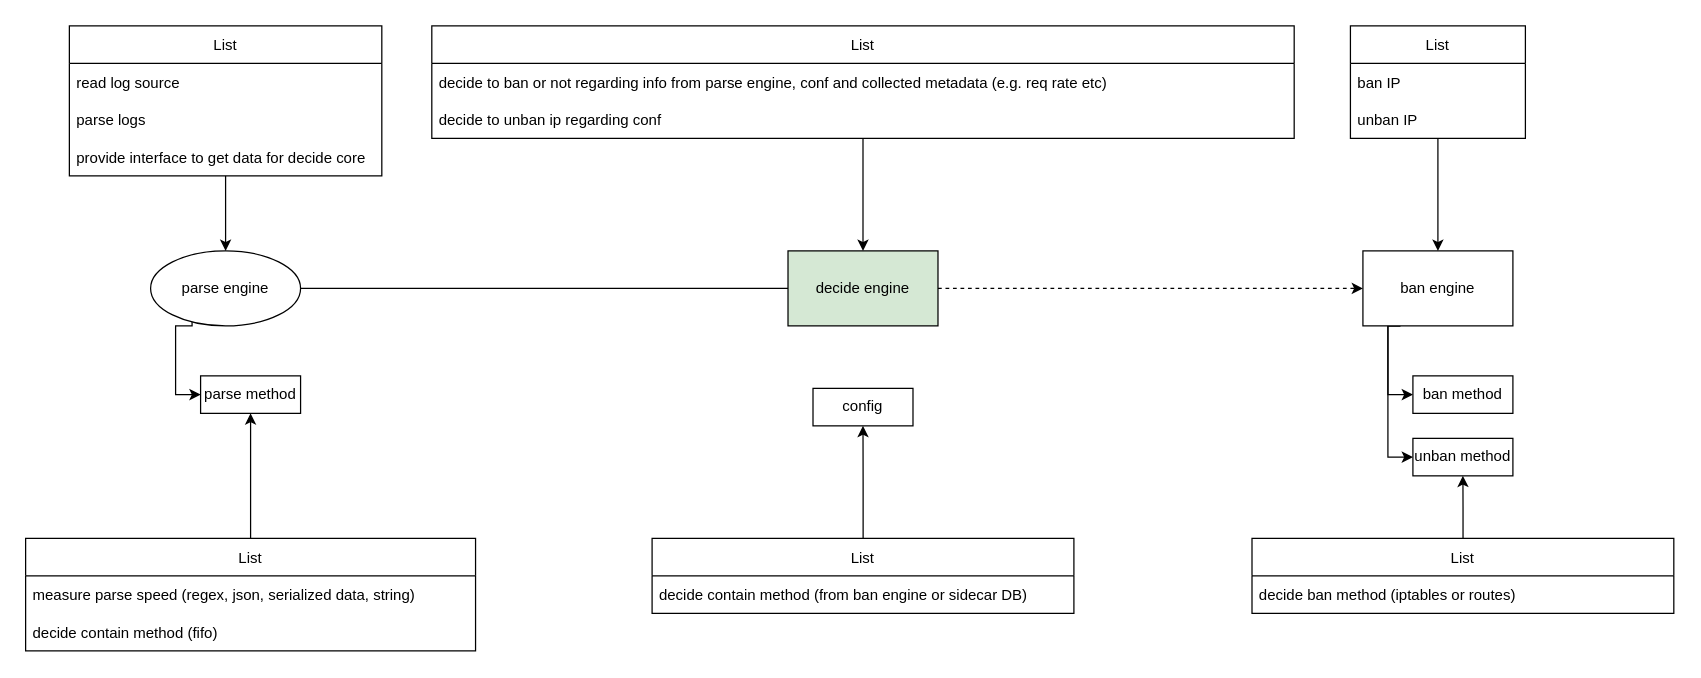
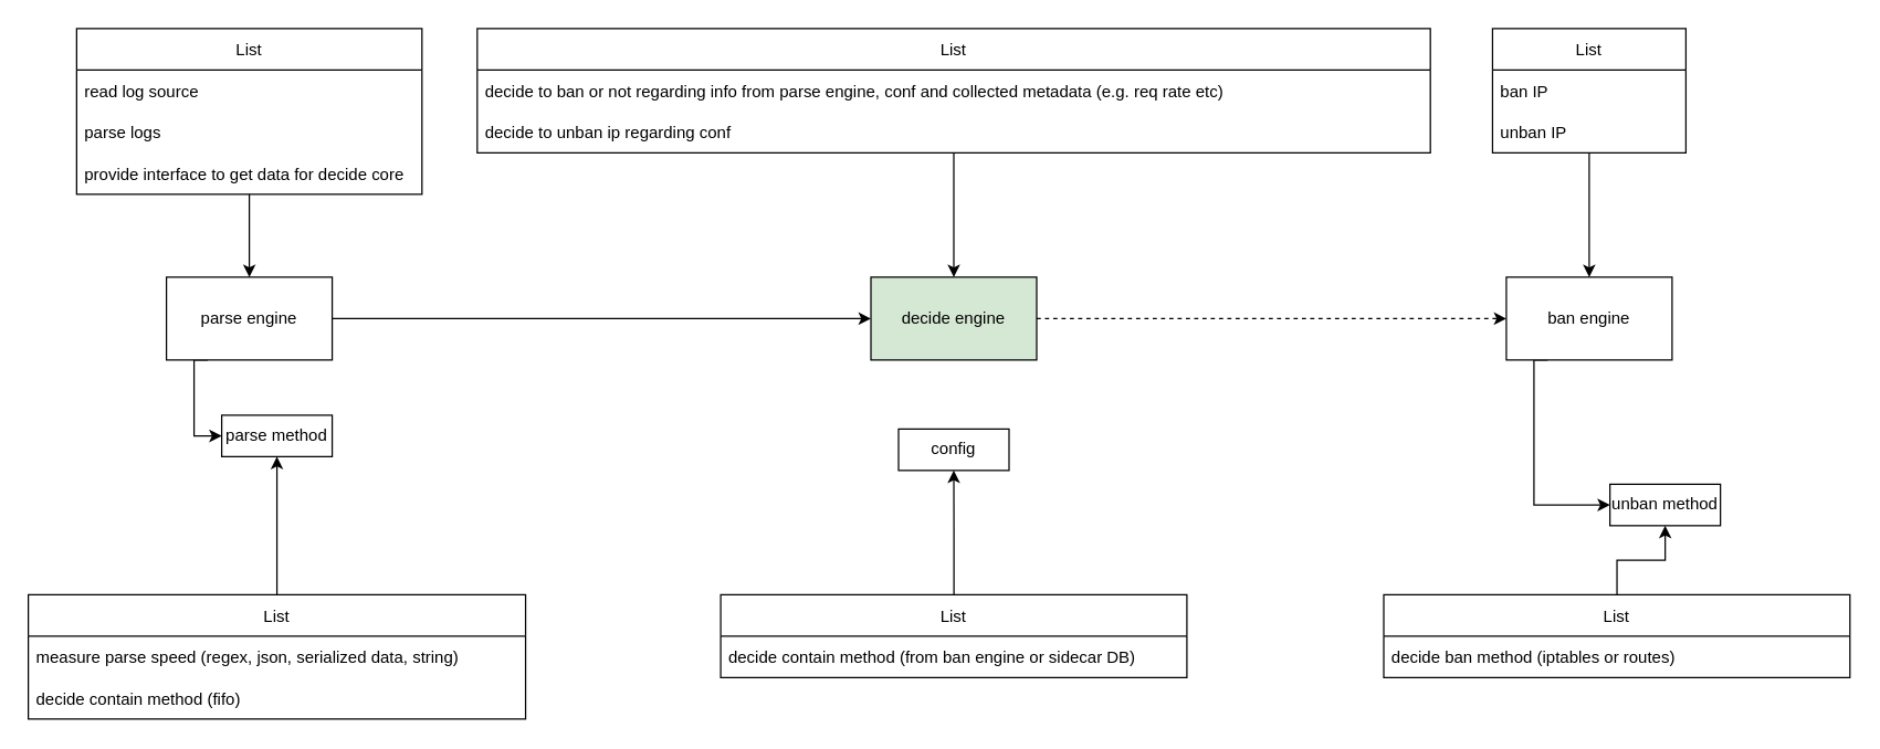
  <mxCell id="0" />
  <mxCell id="1" parent="0" />
  <mxCell id="2" style="edgeStyle=orthogonalEdgeStyle;rounded=0;orthogonalLoop=1;jettySize=auto;html=1;exitX=0.25;exitY=1;exitDx=0;exitDy=0;entryX=0;entryY=0.5;entryDx=0;entryDy=0;" parent="1" source="4" target="9" edge="1"><mxGeometry relative="1" as="geometry"><Array as="points"><mxPoint x="140" y="260" /><mxPoint x="140" y="315" /></Array></mxGeometry></mxCell>
- <mxCell id="3" style="edgeStyle=orthogonalEdgeStyle;rounded=0;orthogonalLoop=1;jettySize=auto;html=1;entryX=0;entryY=0.5;entryDx=0;entryDy=0;endArrow=none;" parent="1" source="4" target="11" edge="1"><mxGeometry relative="1" as="geometry" /></mxCell>
- <mxCell id="4" value="parse engine" style="ellipse;whiteSpace=wrap;html=1;" parent="1" vertex="1"><mxGeometry x="120" y="200" width="120" height="60" as="geometry" /></mxCell>
- <mxCell id="5" style="edgeStyle=orthogonalEdgeStyle;rounded=0;orthogonalLoop=1;jettySize=auto;html=1;exitX=0.25;exitY=1;exitDx=0;exitDy=0;entryX=0;entryY=0.5;entryDx=0;entryDy=0;" parent="1" source="7" target="8" edge="1"><mxGeometry relative="1" as="geometry"><Array as="points"><mxPoint x="1110" y="260" /><mxPoint x="1110" y="315" /></Array></mxGeometry></mxCell>
+ <mxCell id="3" style="edgeStyle=orthogonalEdgeStyle;rounded=0;orthogonalLoop=1;jettySize=auto;html=1;entryX=0;entryY=0.5;entryDx=0;entryDy=0;" parent="1" source="4" target="11" edge="1"><mxGeometry relative="1" as="geometry" /></mxCell>
+ <mxCell id="4" value="parse engine" style="rounded=0;whiteSpace=wrap;html=1;" parent="1" vertex="1"><mxGeometry x="120" y="200" width="120" height="60" as="geometry" /></mxCell>
  <mxCell id="6" style="edgeStyle=orthogonalEdgeStyle;rounded=0;orthogonalLoop=1;jettySize=auto;html=1;exitX=0.25;exitY=1;exitDx=0;exitDy=0;entryX=0;entryY=0.5;entryDx=0;entryDy=0;" parent="1" source="7" target="13" edge="1"><mxGeometry relative="1" as="geometry"><Array as="points"><mxPoint x="1110" y="260" /><mxPoint x="1110" y="365" /></Array></mxGeometry></mxCell>
  <mxCell id="7" value="ban engine" style="rounded=0;whiteSpace=wrap;html=1;" parent="1" vertex="1"><mxGeometry x="1090" y="200" width="120" height="60" as="geometry" /></mxCell>
- <mxCell id="8" value="ban method" style="rounded=0;whiteSpace=wrap;html=1;" parent="1" vertex="1"><mxGeometry x="1130" y="300" width="80" height="30" as="geometry" /></mxCell>
  <mxCell id="9" value="parse method" style="rounded=0;whiteSpace=wrap;html=1;" parent="1" vertex="1"><mxGeometry x="160" y="300" width="80" height="30" as="geometry" /></mxCell>
  <mxCell id="10" style="edgeStyle=orthogonalEdgeStyle;rounded=0;orthogonalLoop=1;jettySize=auto;html=1;entryX=0;entryY=0.5;entryDx=0;entryDy=0;dashed=1;" parent="1" source="11" target="7" edge="1"><mxGeometry relative="1" as="geometry" /></mxCell>
  <mxCell id="11" value="decide engine" style="rounded=0;whiteSpace=wrap;html=1;fillColor=#d5e8d4;" parent="1" vertex="1"><mxGeometry x="630" y="200" width="120" height="60" as="geometry" /></mxCell>
  <mxCell id="12" value="config" style="rounded=0;whiteSpace=wrap;html=1;" parent="1" vertex="1"><mxGeometry x="650" y="310" width="80" height="30" as="geometry" /></mxCell>
- <mxCell id="13" value="unban method" style="rounded=0;whiteSpace=wrap;html=1;" parent="1" vertex="1"><mxGeometry x="1130" y="350" width="80" height="30" as="geometry" /></mxCell>
+ <mxCell id="13" value="unban method" style="rounded=0;whiteSpace=wrap;html=1;" parent="1" vertex="1"><mxGeometry x="1165" y="350" width="80" height="30" as="geometry" /></mxCell>
  <mxCell id="14" value="" style="edgeStyle=orthogonalEdgeStyle;rounded=0;orthogonalLoop=1;jettySize=auto;html=1;" parent="1" source="15" target="4" edge="1"><mxGeometry relative="1" as="geometry" /></mxCell>
  <mxCell id="15" value="List" style="swimlane;fontStyle=0;childLayout=stackLayout;horizontal=1;startSize=30;horizontalStack=0;resizeParent=1;resizeParentMax=0;resizeLast=0;collapsible=1;marginBottom=0;" parent="1" vertex="1"><mxGeometry x="55" y="20" width="250" height="120" as="geometry" /></mxCell>
  <mxCell id="16" value="read log source" style="text;strokeColor=none;fillColor=none;align=left;verticalAlign=middle;spacingLeft=4;spacingRight=4;overflow=hidden;points=[[0,0.5],[1,0.5]];portConstraint=eastwest;rotatable=0;" parent="15" vertex="1"><mxGeometry y="30" width="250" height="30" as="geometry" /></mxCell>
  <mxCell id="17" value="parse logs" style="text;strokeColor=none;fillColor=none;align=left;verticalAlign=middle;spacingLeft=4;spacingRight=4;overflow=hidden;points=[[0,0.5],[1,0.5]];portConstraint=eastwest;rotatable=0;" parent="15" vertex="1"><mxGeometry y="60" width="250" height="30" as="geometry" /></mxCell>
  <mxCell id="18" value="provide interface to get data for decide core" style="text;strokeColor=none;fillColor=none;align=left;verticalAlign=middle;spacingLeft=4;spacingRight=4;overflow=hidden;points=[[0,0.5],[1,0.5]];portConstraint=eastwest;rotatable=0;" parent="15" vertex="1"><mxGeometry y="90" width="250" height="30" as="geometry" /></mxCell>
  <mxCell id="19" value="" style="edgeStyle=orthogonalEdgeStyle;rounded=0;orthogonalLoop=1;jettySize=auto;html=1;" parent="1" source="20" target="7" edge="1"><mxGeometry relative="1" as="geometry" /></mxCell>
  <mxCell id="20" value="List" style="swimlane;fontStyle=0;childLayout=stackLayout;horizontal=1;startSize=30;horizontalStack=0;resizeParent=1;resizeParentMax=0;resizeLast=0;collapsible=1;marginBottom=0;" parent="1" vertex="1"><mxGeometry x="1080" y="20" width="140" height="90" as="geometry" /></mxCell>
  <mxCell id="21" value="ban IP" style="text;strokeColor=none;fillColor=none;align=left;verticalAlign=middle;spacingLeft=4;spacingRight=4;overflow=hidden;points=[[0,0.5],[1,0.5]];portConstraint=eastwest;rotatable=0;" parent="20" vertex="1"><mxGeometry y="30" width="140" height="30" as="geometry" /></mxCell>
  <mxCell id="22" value="unban IP" style="text;strokeColor=none;fillColor=none;align=left;verticalAlign=middle;spacingLeft=4;spacingRight=4;overflow=hidden;points=[[0,0.5],[1,0.5]];portConstraint=eastwest;rotatable=0;" parent="20" vertex="1"><mxGeometry y="60" width="140" height="30" as="geometry" /></mxCell>
  <mxCell id="23" value="" style="edgeStyle=orthogonalEdgeStyle;rounded=0;orthogonalLoop=1;jettySize=auto;html=1;" parent="1" source="24" target="11" edge="1"><mxGeometry relative="1" as="geometry" /></mxCell>
  <mxCell id="24" value="List" style="swimlane;fontStyle=0;childLayout=stackLayout;horizontal=1;startSize=30;horizontalStack=0;resizeParent=1;resizeParentMax=0;resizeLast=0;collapsible=1;marginBottom=0;" parent="1" vertex="1"><mxGeometry x="345" y="20" width="690" height="90" as="geometry" /></mxCell>
  <mxCell id="25" value="decide to ban or not regarding info from parse engine,  conf and collected metadata (e.g. req rate etc)" style="text;strokeColor=none;fillColor=none;align=left;verticalAlign=middle;spacingLeft=4;spacingRight=4;overflow=hidden;points=[[0,0.5],[1,0.5]];portConstraint=eastwest;rotatable=0;" parent="24" vertex="1"><mxGeometry y="30" width="690" height="30" as="geometry" /></mxCell>
  <mxCell id="26" value="decide to unban ip regarding conf" style="text;strokeColor=none;fillColor=none;align=left;verticalAlign=middle;spacingLeft=4;spacingRight=4;overflow=hidden;points=[[0,0.5],[1,0.5]];portConstraint=eastwest;rotatable=0;" parent="24" vertex="1"><mxGeometry y="60" width="690" height="30" as="geometry" /></mxCell>
  <mxCell id="27" value="" style="edgeStyle=orthogonalEdgeStyle;rounded=0;orthogonalLoop=1;jettySize=auto;html=1;" parent="1" source="28" target="9" edge="1"><mxGeometry relative="1" as="geometry" /></mxCell>
  <mxCell id="28" value="List" style="swimlane;fontStyle=0;childLayout=stackLayout;horizontal=1;startSize=30;horizontalStack=0;resizeParent=1;resizeParentMax=0;resizeLast=0;collapsible=1;marginBottom=0;" parent="1" vertex="1"><mxGeometry x="20" y="430" width="360" height="90" as="geometry" /></mxCell>
  <mxCell id="29" value="measure parse speed (regex, json, serialized data, string)" style="text;strokeColor=none;fillColor=none;align=left;verticalAlign=middle;spacingLeft=4;spacingRight=4;overflow=hidden;points=[[0,0.5],[1,0.5]];portConstraint=eastwest;rotatable=0;" parent="28" vertex="1"><mxGeometry y="30" width="360" height="30" as="geometry" /></mxCell>
  <mxCell id="30" value="decide contain method (fifo)" style="text;strokeColor=none;fillColor=none;align=left;verticalAlign=middle;spacingLeft=4;spacingRight=4;overflow=hidden;points=[[0,0.5],[1,0.5]];portConstraint=eastwest;rotatable=0;" parent="28" vertex="1"><mxGeometry y="60" width="360" height="30" as="geometry" /></mxCell>
  <mxCell id="31" value="" style="edgeStyle=orthogonalEdgeStyle;rounded=0;orthogonalLoop=1;jettySize=auto;html=1;" parent="1" source="32" target="12" edge="1"><mxGeometry relative="1" as="geometry" /></mxCell>
  <mxCell id="32" value="List" style="swimlane;fontStyle=0;childLayout=stackLayout;horizontal=1;startSize=30;horizontalStack=0;resizeParent=1;resizeParentMax=0;resizeLast=0;collapsible=1;marginBottom=0;" parent="1" vertex="1"><mxGeometry x="521.25" y="430" width="337.5" height="60" as="geometry" /></mxCell>
  <mxCell id="33" value="decide contain method (from ban engine or sidecar DB)" style="text;strokeColor=none;fillColor=none;align=left;verticalAlign=middle;spacingLeft=4;spacingRight=4;overflow=hidden;points=[[0,0.5],[1,0.5]];portConstraint=eastwest;rotatable=0;" parent="32" vertex="1"><mxGeometry y="30" width="337.5" height="30" as="geometry" /></mxCell>
  <mxCell id="34" value="" style="edgeStyle=orthogonalEdgeStyle;rounded=0;orthogonalLoop=1;jettySize=auto;html=1;" parent="1" source="35" target="13" edge="1"><mxGeometry relative="1" as="geometry" /></mxCell>
  <mxCell id="35" value="List" style="swimlane;fontStyle=0;childLayout=stackLayout;horizontal=1;startSize=30;horizontalStack=0;resizeParent=1;resizeParentMax=0;resizeLast=0;collapsible=1;marginBottom=0;" parent="1" vertex="1"><mxGeometry x="1001.25" y="430" width="337.5" height="60" as="geometry" /></mxCell>
  <mxCell id="36" value="decide ban method (iptables or routes)" style="text;strokeColor=none;fillColor=none;align=left;verticalAlign=middle;spacingLeft=4;spacingRight=4;overflow=hidden;points=[[0,0.5],[1,0.5]];portConstraint=eastwest;rotatable=0;" parent="35" vertex="1"><mxGeometry y="30" width="337.5" height="30" as="geometry" /></mxCell>
